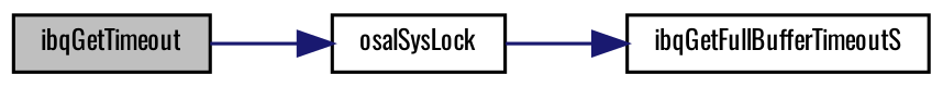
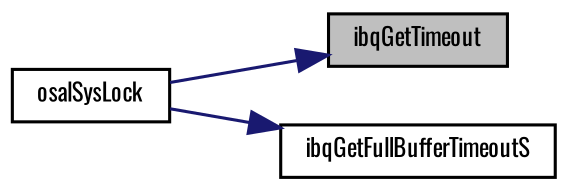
  digraph {
    fontname=Oswald
    rankdir=LR
    node [color=black fontname=Oswald fontsize=8 shape=record]
    edge [color=midnightblue fontname=Oswald fontsize=8 labelfontname=Helvetica labelfontsize=8 style=solid]
    n1 [fillcolor=grey75 fontcolor=black height=0.2 label=ibqGetTimeout style=filled width=0.4]
    n2 [height=0.2 label=osalSysLock width=0.4]
    n3 [height=0.2 label=ibqGetFullBufferTimeoutS width=0.4]
-   n1 -> n2
+   n2 -> n1
    n2 -> n3
  }
